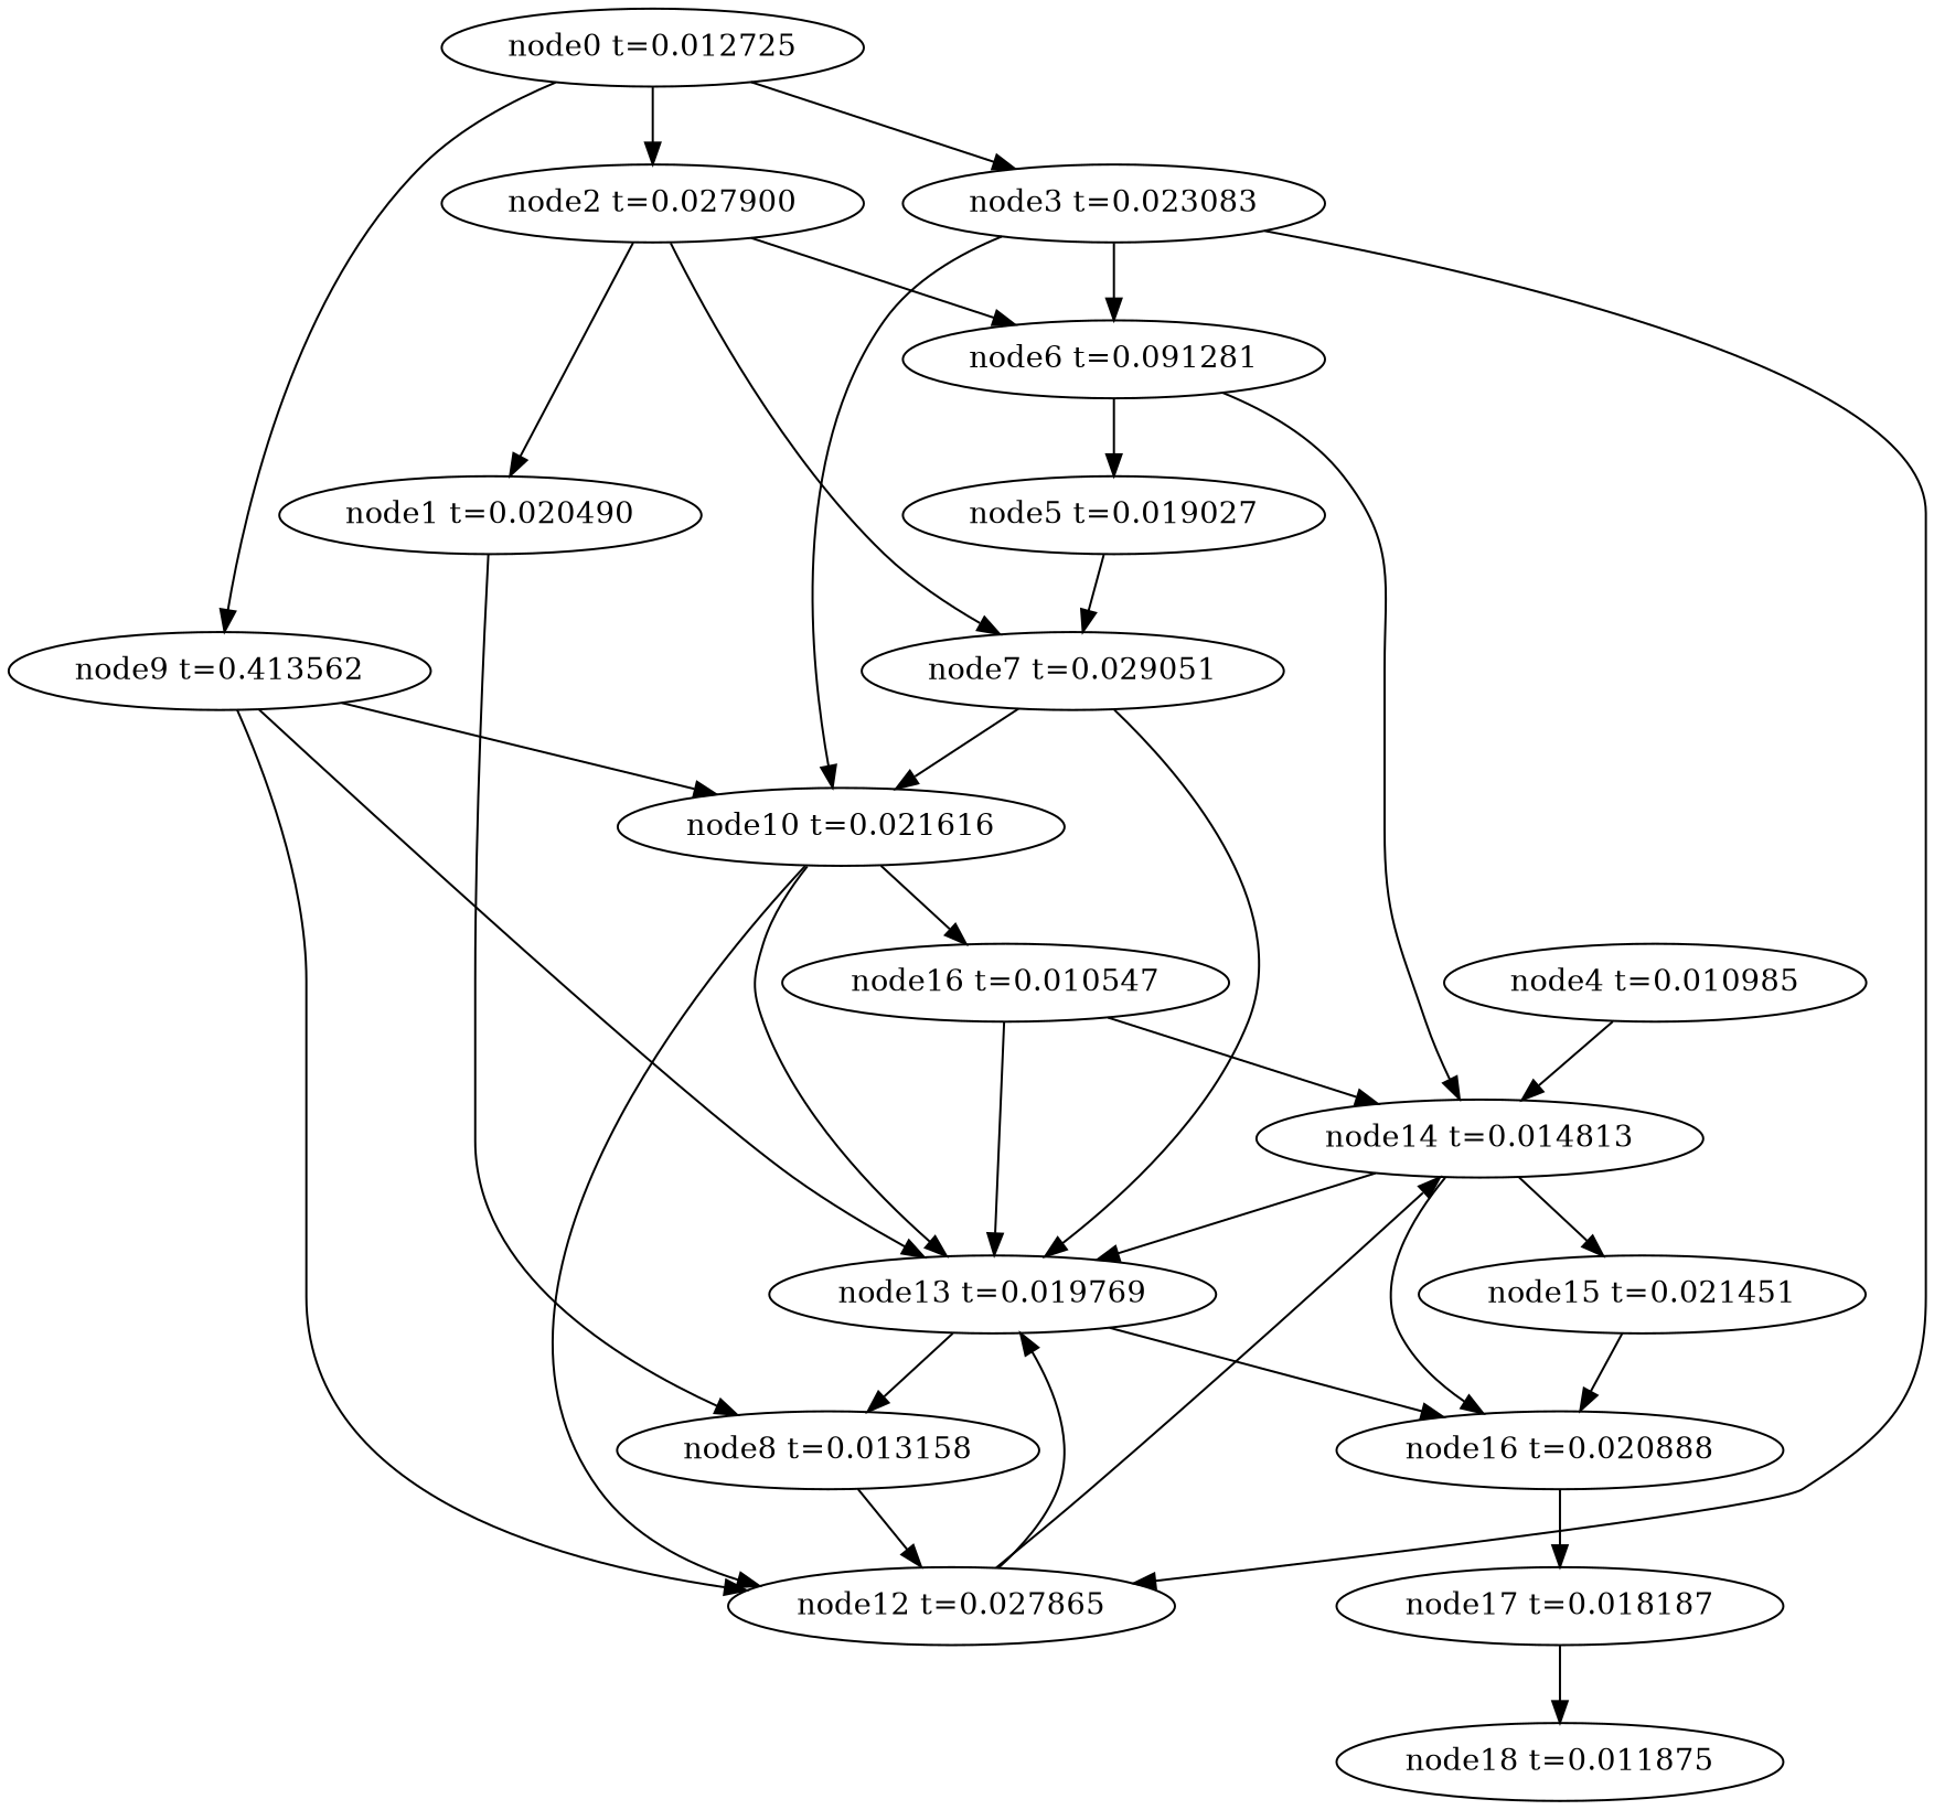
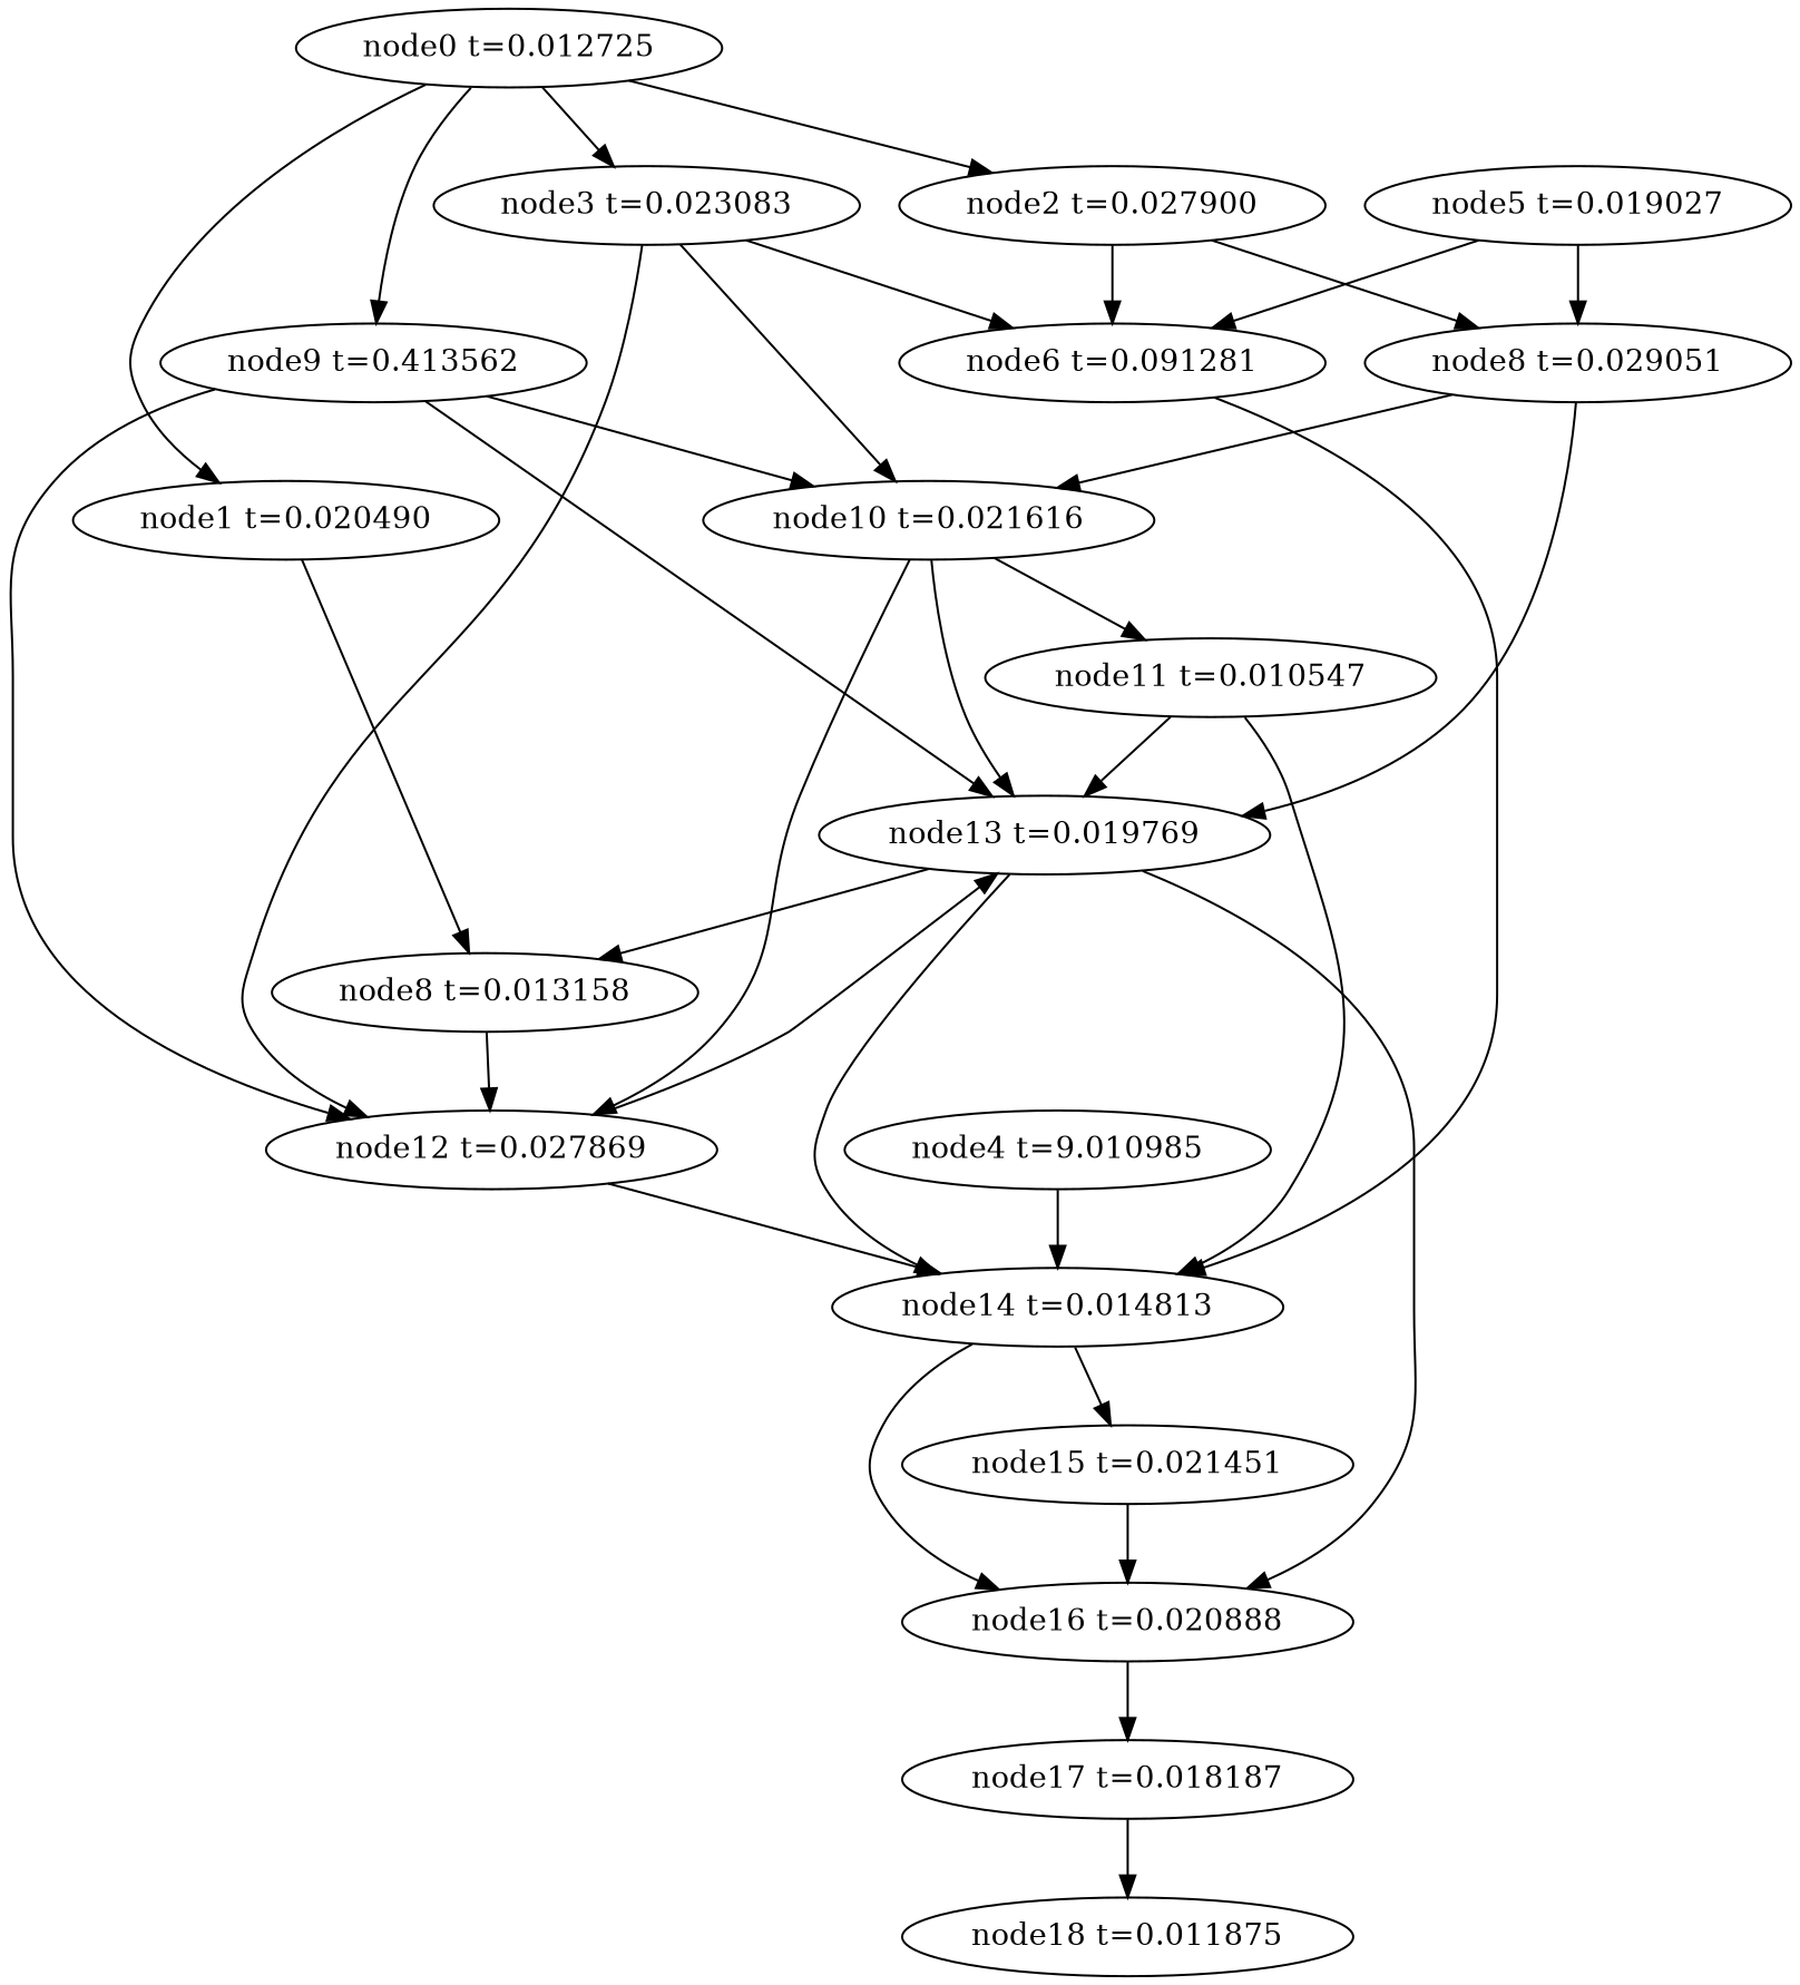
  digraph {
    n1 [label="node18 t=0.011875"]
    n2 [label="node17 t=0.018187"]
    n3 [label="node16 t=0.020888"]
    n4 [label="node15 t=0.021451"]
    n5 [label="node14 t=0.014813"]
    n6 [label="node13 t=0.019769"]
    n7 [label="node8 t=0.013158"]
-   n8 [label="node12 t=0.027865"]
-   n9 [label="node16 t=0.010547"]
+   n8 [label="node12 t=0.027869"]
+   n9 [label="node11 t=0.010547"]
    n10 [label="node10 t=0.021616"]
    n11 [label="node9 t=0.413562"]
-   n12 [label="node7 t=0.029051"]
+   n12 [label="node8 t=0.029051"]
    n13 [label="node6 t=0.091281"]
    n14 [label="node5 t=0.019027"]
-   n15 [label="node4 t=0.010985"]
+   n15 [label="node4 t=9.010985"]
    n16 [label="node3 t=0.023083"]
    n17 [label="node2 t=0.027900"]
    n18 [label="node1 t=0.020490"]
    n19 [label="node0 t=0.012725"]
    n2 -> n1
    n3 -> n2
    n4 -> n3
    n5 -> n3
    n5 -> n4
    n6 -> n3
-   n5 -> n6
+   n6 -> n5
    n6 -> n7
    n7 -> n8
    n8 -> n5
    n8 -> n6
    n9 -> n5
    n9 -> n6
    n10 -> n6
    n10 -> n8
    n10 -> n9
    n11 -> n6
    n11 -> n8
    n11 -> n10
    n12 -> n6
    n12 -> n10
    n13 -> n5
    n14 -> n12
-   n13 -> n14
+   n14 -> n13
    n15 -> n5
    n16 -> n8
    n16 -> n10
    n16 -> n13
    n17 -> n12
    n17 -> n13
    n18 -> n7
    n19 -> n11
    n19 -> n16
    n19 -> n17
-   n17 -> n18
+   n19 -> n18
  }
